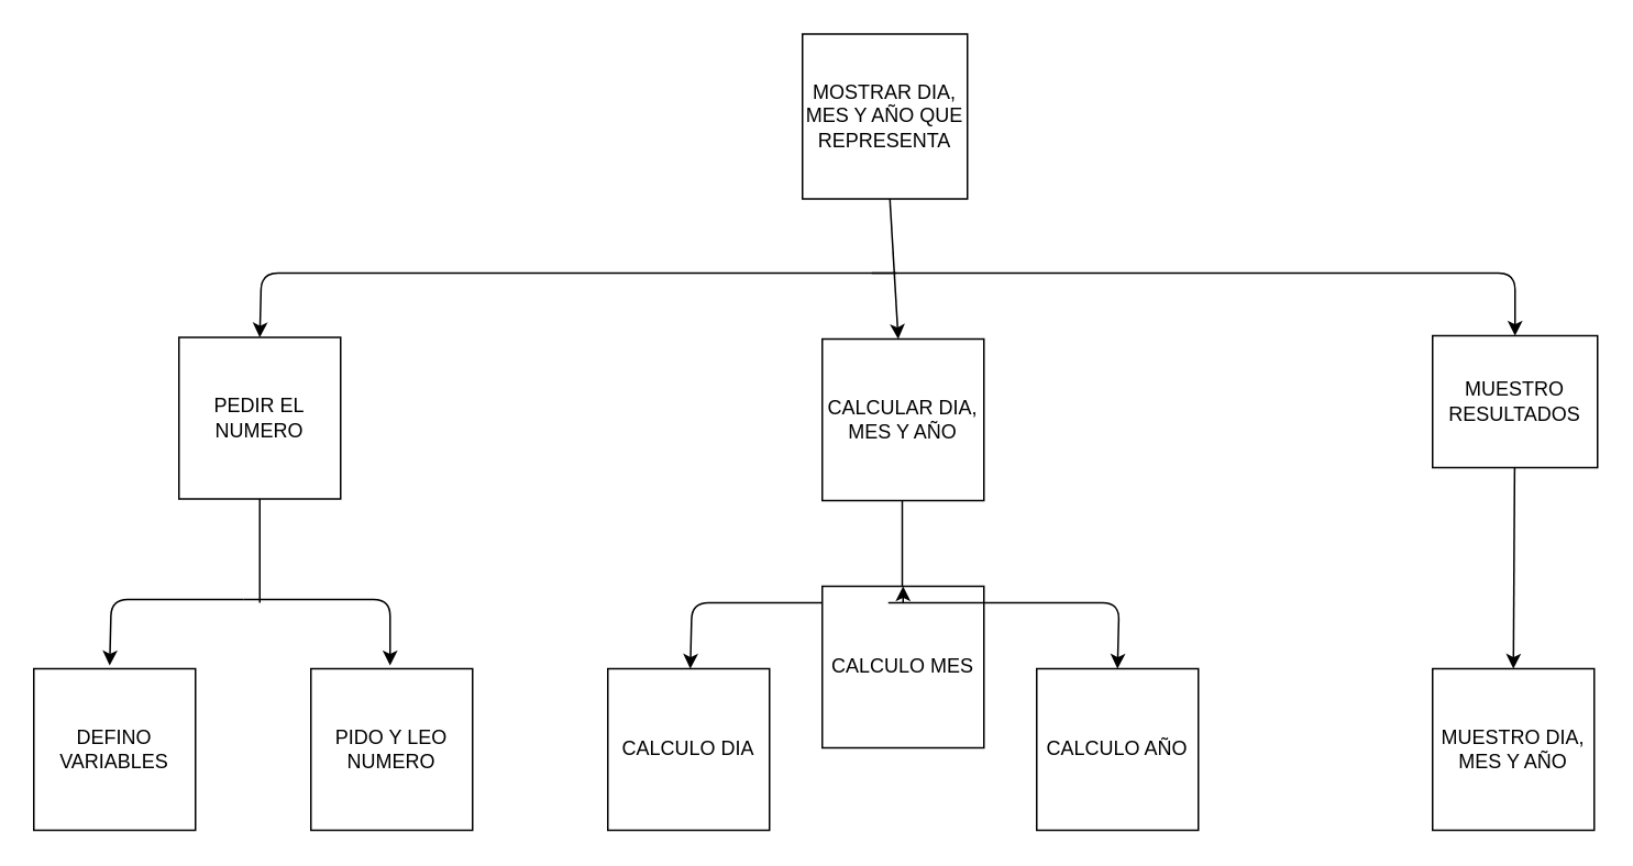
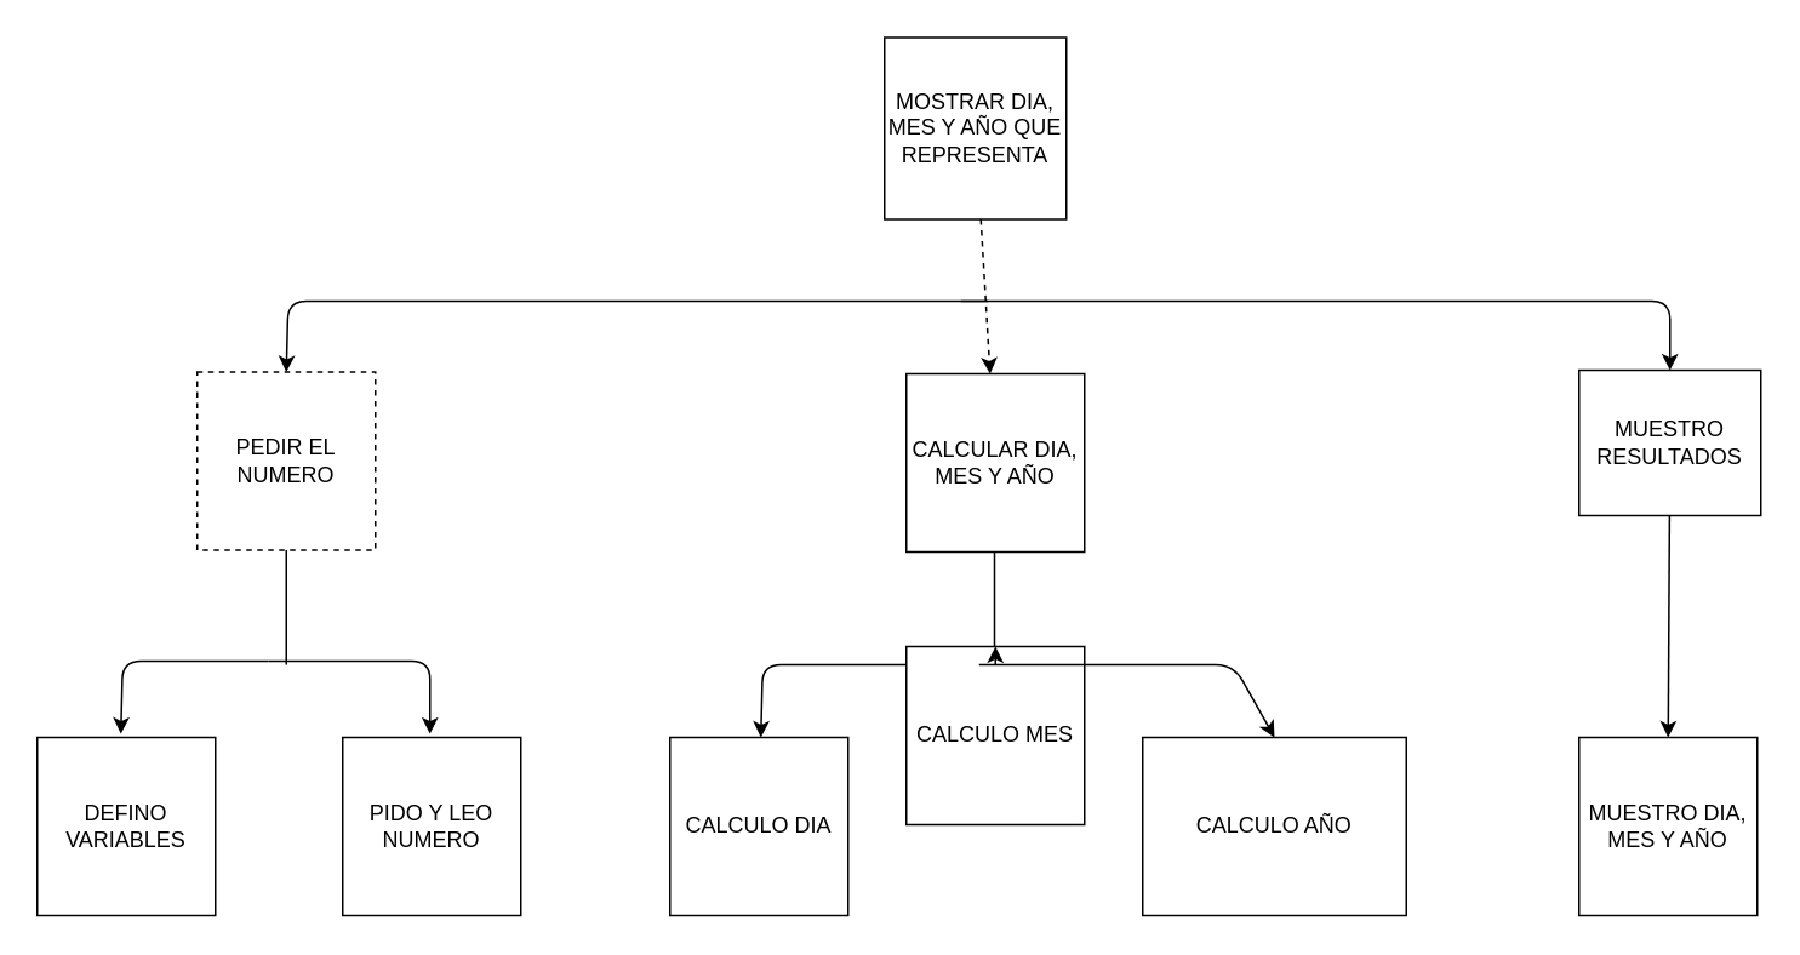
  <mxCell id="0" />
  <mxCell id="1" parent="0" />
- <mxCell id="2" value="" style="edgeStyle=none;html=1;" parent="1" source="5" target="6" edge="1"><mxGeometry relative="1" as="geometry" /></mxCell>
+ <mxCell id="2" value="" style="edgeStyle=none;html=1;dashed=1;" parent="1" source="5" target="6" edge="1"><mxGeometry relative="1" as="geometry" /></mxCell>
  <mxCell id="3" value="" style="edgeStyle=none;html=1;entryX=0.5;entryY=0;entryDx=0;entryDy=0;" parent="1" target="7" edge="1"><mxGeometry relative="1" as="geometry"><mxPoint x="543" y="165" as="sourcePoint" /><Array as="points"><mxPoint x="158" y="165" /></Array></mxGeometry></mxCell>
  <mxCell id="4" value="" style="edgeStyle=none;html=1;entryX=0.5;entryY=0;entryDx=0;entryDy=0;" parent="1" target="9" edge="1"><mxGeometry relative="1" as="geometry"><mxPoint x="528" y="165" as="sourcePoint" /><Array as="points"><mxPoint x="918" y="165" /></Array></mxGeometry></mxCell>
  <mxCell id="5" value="MOSTRAR DIA, MES Y AÑO QUE REPRESENTA" style="whiteSpace=wrap;html=1;aspect=fixed;" parent="1" vertex="1"><mxGeometry x="486" y="20" width="100" height="100" as="geometry" /></mxCell>
  <mxCell id="6" value="CALCULAR DIA, MES Y AÑO" style="whiteSpace=wrap;html=1;aspect=fixed;" parent="1" vertex="1"><mxGeometry x="498" y="205" width="98" height="98" as="geometry" /></mxCell>
- <mxCell id="7" value="PEDIR EL NUMERO" style="whiteSpace=wrap;html=1;aspect=fixed;" parent="1" vertex="1"><mxGeometry x="108" y="204" width="98" height="98" as="geometry" /></mxCell>
+ <mxCell id="7" value="PEDIR EL NUMERO" style="whiteSpace=wrap;html=1;aspect=fixed;dashed=1;" parent="1" vertex="1"><mxGeometry x="108" y="204" width="98" height="98" as="geometry" /></mxCell>
  <mxCell id="8" value="" style="edgeStyle=none;html=1;entryX=0.5;entryY=0;entryDx=0;entryDy=0;" parent="1" source="9" target="22" edge="1"><mxGeometry relative="1" as="geometry"><mxPoint x="978" y="405" as="targetPoint" /></mxGeometry></mxCell>
  <mxCell id="9" value="MUESTRO RESULTADOS" style="whiteSpace=wrap;html=1;aspect=fixed;" parent="1" vertex="1"><mxGeometry x="868" y="203" width="100" height="80" as="geometry" /></mxCell>
  <mxCell id="10" value="DEFINO VARIABLES" style="whiteSpace=wrap;html=1;aspect=fixed;" parent="1" vertex="1"><mxGeometry x="20" y="405" width="98" height="98" as="geometry" /></mxCell>
  <mxCell id="11" value="PIDO Y LEO NUMERO" style="whiteSpace=wrap;html=1;aspect=fixed;" parent="1" vertex="1"><mxGeometry x="188" y="405" width="98" height="98" as="geometry" /></mxCell>
  <mxCell id="12" value="" style="endArrow=none;html=1;entryX=0.5;entryY=1;entryDx=0;entryDy=0;" parent="1" target="7" edge="1"><mxGeometry width="50" height="50" relative="1" as="geometry"><mxPoint x="157" y="365" as="sourcePoint" /><mxPoint x="447" y="303" as="targetPoint" /></mxGeometry></mxCell>
  <mxCell id="13" value="" style="endArrow=classic;html=1;entryX=0.5;entryY=0;entryDx=0;entryDy=0;" parent="1" edge="1"><mxGeometry width="50" height="50" relative="1" as="geometry"><mxPoint x="147" y="363" as="sourcePoint" /><mxPoint x="236" y="403" as="targetPoint" /><Array as="points"><mxPoint x="236" y="363" /></Array></mxGeometry></mxCell>
  <mxCell id="14" value="" style="endArrow=classic;html=1;entryX=0.5;entryY=0;entryDx=0;entryDy=0;" parent="1" edge="1"><mxGeometry width="50" height="50" relative="1" as="geometry"><mxPoint x="147" y="363" as="sourcePoint" /><mxPoint x="66" y="403" as="targetPoint" /><Array as="points"><mxPoint x="67" y="363" /></Array></mxGeometry></mxCell>
  <mxCell id="15" value="" style="endArrow=none;html=1;entryX=0.5;entryY=1;entryDx=0;entryDy=0;" parent="1" edge="1"><mxGeometry width="50" height="50" relative="1" as="geometry"><mxPoint x="546.5" y="365" as="sourcePoint" /><mxPoint x="546.5" y="303" as="targetPoint" /></mxGeometry></mxCell>
  <mxCell id="16" value="CALCULO DIA" style="whiteSpace=wrap;html=1;aspect=fixed;" parent="1" vertex="1"><mxGeometry x="368" y="405" width="98" height="98" as="geometry" /></mxCell>
  <mxCell id="17" value="" style="endArrow=classic;html=1;entryX=0.5;entryY=0;entryDx=0;entryDy=0;" parent="1" edge="1"><mxGeometry width="50" height="50" relative="1" as="geometry"><mxPoint x="538" y="365" as="sourcePoint" /><mxPoint x="418" y="405" as="targetPoint" /><Array as="points"><mxPoint x="419" y="365" /></Array></mxGeometry></mxCell>
  <mxCell id="18" value="CALCULO MES" style="whiteSpace=wrap;html=1;aspect=fixed;" parent="1" vertex="1"><mxGeometry x="498" y="355" width="98" height="98" as="geometry" /></mxCell>
  <mxCell id="19" value="" style="endArrow=classic;html=1;entryX=0.5;entryY=0;entryDx=0;entryDy=0;" parent="1" target="21" edge="1"><mxGeometry width="50" height="50" relative="1" as="geometry"><mxPoint x="538" y="365" as="sourcePoint" /><mxPoint x="667" y="405" as="targetPoint" /><Array as="points"><mxPoint x="678" y="365" /></Array></mxGeometry></mxCell>
  <mxCell id="20" value="" style="endArrow=classic;html=1;entryX=0.5;entryY=0;entryDx=0;entryDy=0;" parent="1" target="18" edge="1"><mxGeometry width="50" height="50" relative="1" as="geometry"><mxPoint x="547" y="365" as="sourcePoint" /><mxPoint x="608" y="375" as="targetPoint" /></mxGeometry></mxCell>
- <mxCell id="21" value="CALCULO AÑO" style="whiteSpace=wrap;html=1;aspect=fixed;" parent="1" vertex="1"><mxGeometry x="628" y="405" width="98" height="98" as="geometry" /></mxCell>
+ <mxCell id="21" value="CALCULO AÑO" style="whiteSpace=wrap;html=1;aspect=fixed;" parent="1" vertex="1"><mxGeometry x="628" y="405" width="145" height="98" as="geometry" /></mxCell>
  <mxCell id="22" value="MUESTRO DIA, MES Y AÑO" style="whiteSpace=wrap;html=1;aspect=fixed;" parent="1" vertex="1"><mxGeometry x="868" y="405" width="98" height="98" as="geometry" /></mxCell>
